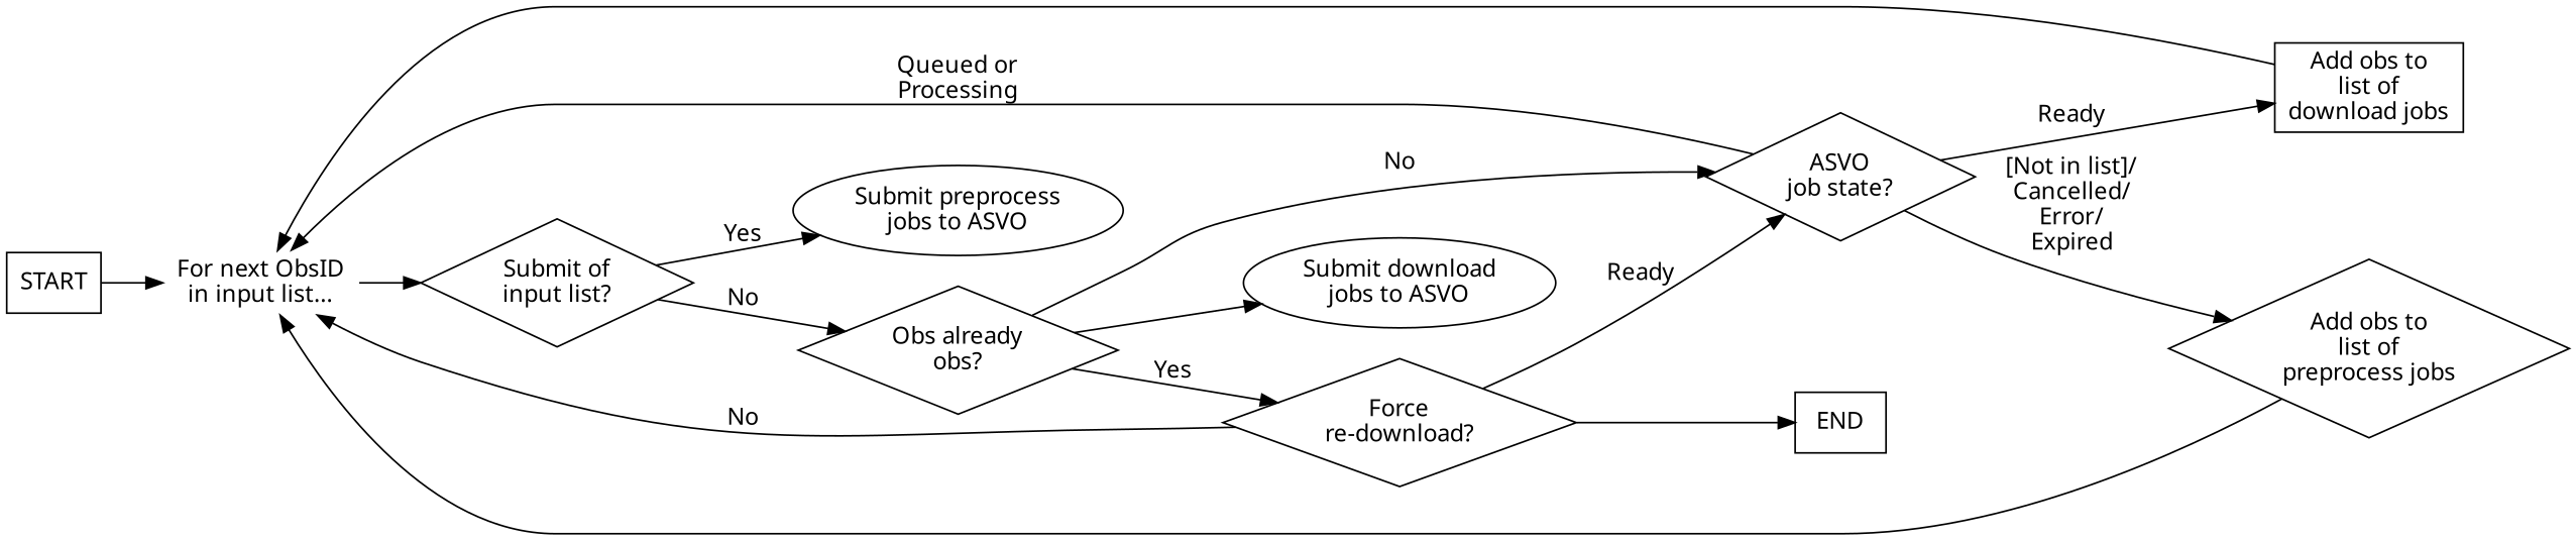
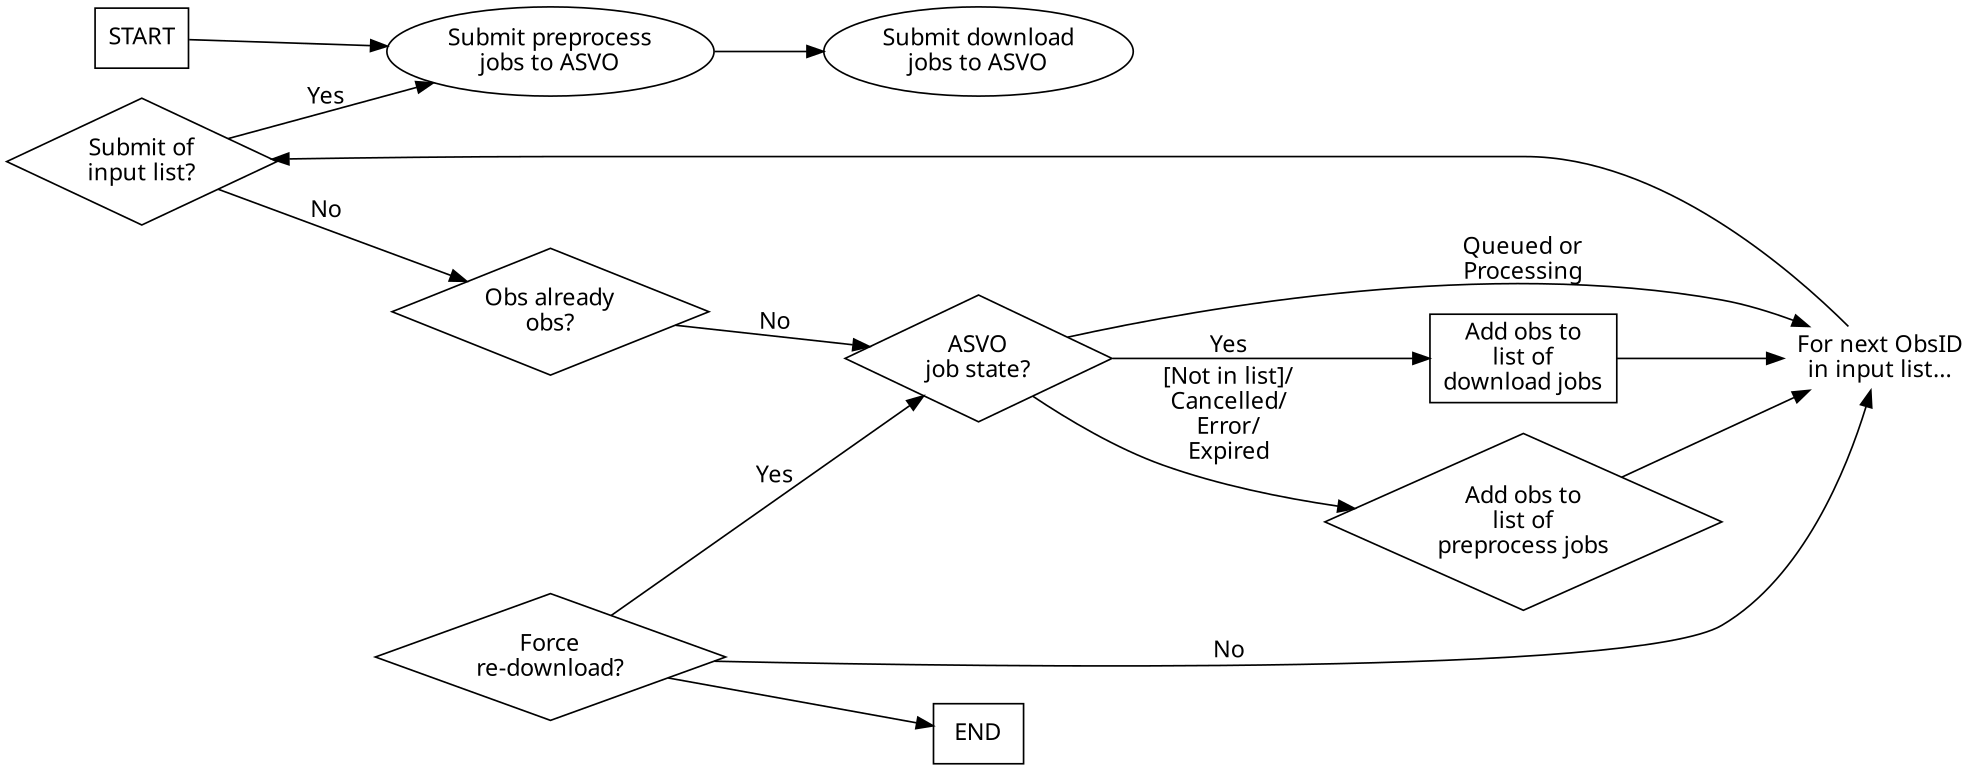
  digraph {
    fontname="Noto Sans"
    rankdir=LR
    node [fontname="Noto Sans" shape=diamond]
    edge [fontname="Noto Sans"]
    START [shape=rectangle]
    n2 [label="For next ObsID\nin input list..." shape=plaintext]
    n3 [label="Submit of\ninput list?"]
    END [shape=rectangle]
    n5 [label="Obs already\nobs?"]
    n6 [label="Submit preprocess\njobs to ASVO" shape=""]
    n7 [label="Force\nre-download?"]
    n8 [label="ASVO\njob state?"]
    n9 [label="Add obs to\nlist of\ndownload jobs" shape=box]
    n10 [label="Add obs to\nlist of\npreprocess jobs"]
    n11 [label="Submit download\njobs to ASVO" shape=""]
-   START -> n2
+   START -> n6
    n2 -> n3
    n3 -> n5 [label=No]
    n3 -> n6 [label=Yes]
-   n5 -> n7 [label=Yes]
    n5 -> n8 [label=No]
-   n5 -> n11
+   n6 -> n11
    n7 -> n2 [label=No]
    n7 -> END
-   n7 -> n8 [label=Ready]
+   n7 -> n8 [label=Yes]
    n8 -> n2 [label="Queued or\nProcessing"]
-   n8 -> n9 [label=Ready]
+   n8 -> n9 [label=Yes]
    n8 -> n10 [label="[Not in list]/\nCancelled/\nError/\nExpired"]
    n9 -> n2
    n10 -> n2
  }
